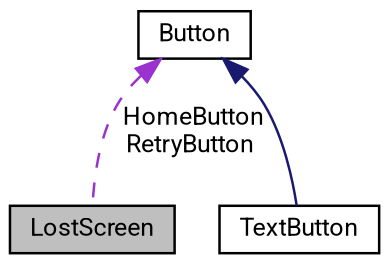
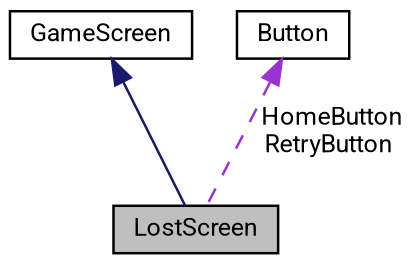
  digraph {
    fontname=Roboto
    node [color=black fillcolor=white fontname=Roboto fontsize=10 shape=record style=filled]
    edge [color=midnightblue dir=back fontname=Roboto fontsize=10 labelfontname=Helvetica labelfontsize=10 style=solid]
    n1 [fillcolor=grey75 fontcolor=black height=0.2 label=LostScreen width=0.4]
-   n3 [height=0.2 label=TextButton width=0.4]
+   n2 [height=0.2 label=GameScreen width=0.4]
    n4 [height=0.2 label=Button width=0.4]
+   n2 -> n1
    n4 -> n1 [color=darkorchid3 label=" HomeButton\nRetryButton" style=dashed]
-   n4 -> n3
  }
